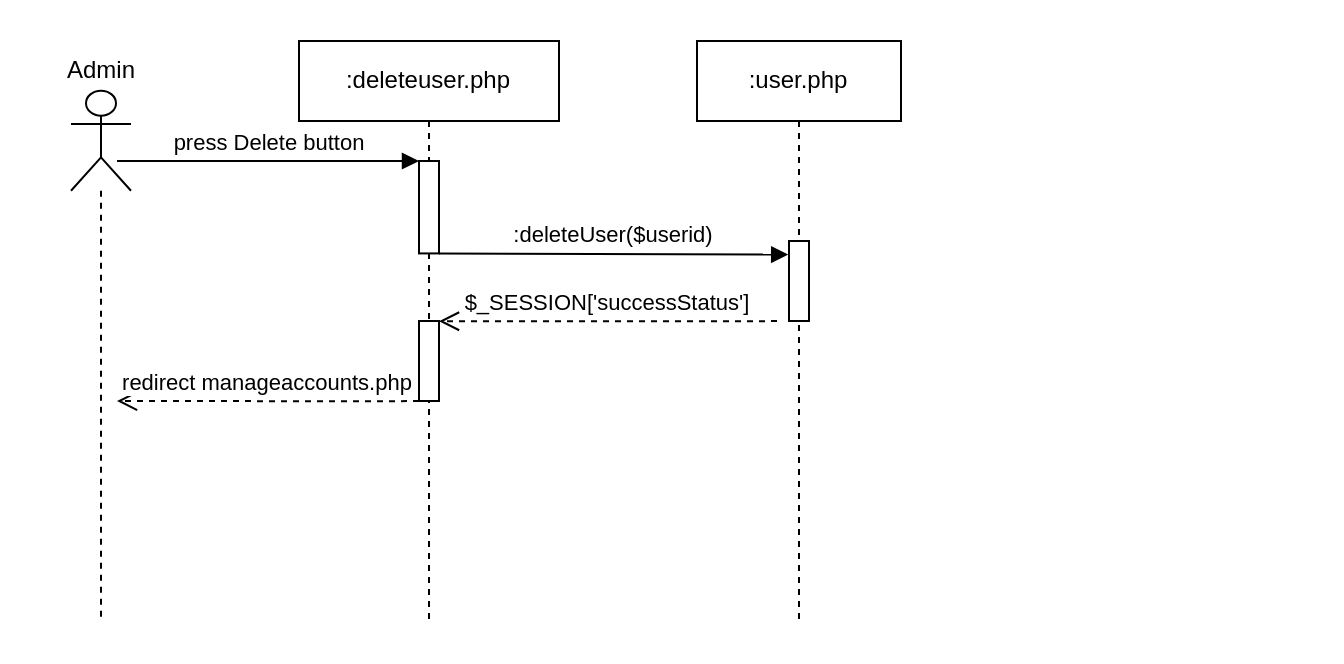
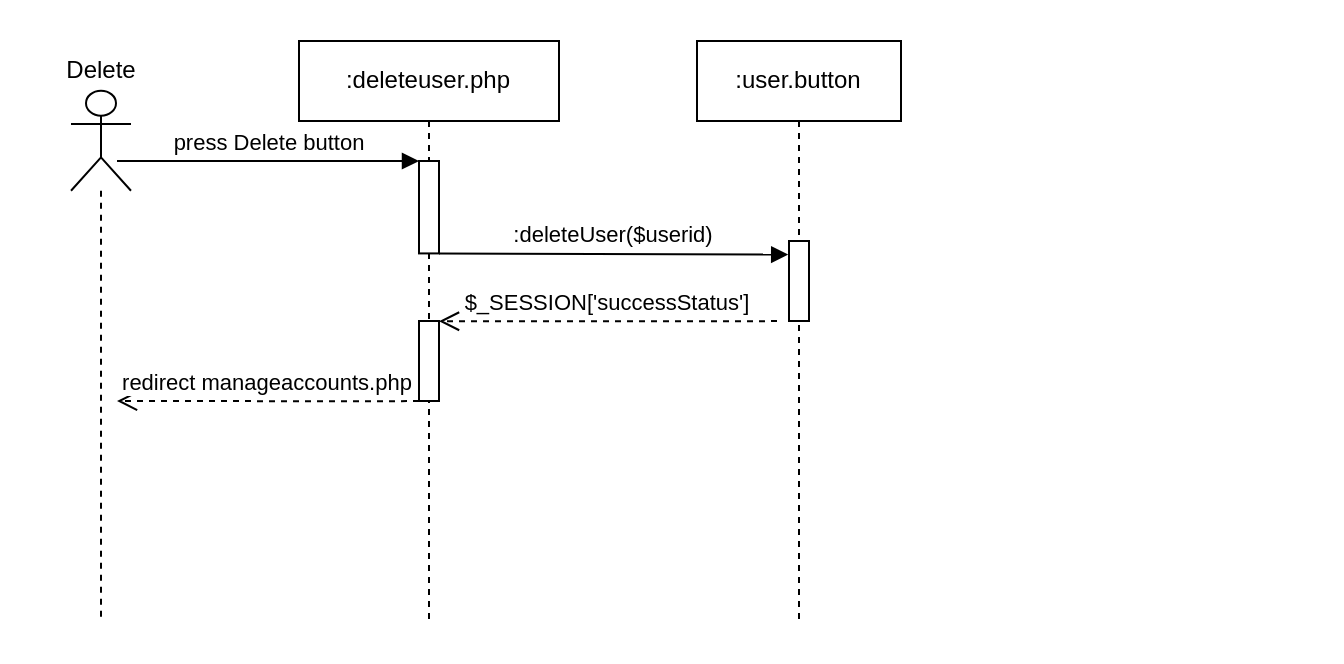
  <mxCell id="0" />
  <mxCell id="1" parent="0" />
  <mxCell id="2" value="" style="group" parent="1" vertex="1" connectable="0"><mxGeometry x="20" y="20" width="630" height="290" as="geometry" /></mxCell>
- <mxCell id="3" value=":user.php" style="shape=umlLifeline;perimeter=lifelinePerimeter;whiteSpace=wrap;html=1;container=0;collapsible=0;recursiveResize=0;outlineConnect=0;" parent="2" vertex="1"><mxGeometry x="328" width="102" height="290.0" as="geometry" /></mxCell>
+ <mxCell id="3" value=":user.button" style="shape=umlLifeline;perimeter=lifelinePerimeter;whiteSpace=wrap;html=1;container=0;collapsible=0;recursiveResize=0;outlineConnect=0;" parent="2" vertex="1"><mxGeometry x="328" width="102" height="290.0" as="geometry" /></mxCell>
  <mxCell id="4" value="$_SESSION['successStatus']" style="html=1;verticalAlign=bottom;endArrow=open;dashed=1;endSize=8;rounded=0;elbow=vertical;" parent="2" target="15" edge="1"><mxGeometry x="0.004" relative="1" as="geometry"><mxPoint x="368" y="140" as="sourcePoint" /><mxPoint x="264" y="140" as="targetPoint" /><mxPoint as="offset" /><Array as="points"><mxPoint x="361" y="140.133" /></Array></mxGeometry></mxCell>
  <mxCell id="5" value="" style="html=1;points=[];perimeter=orthogonalPerimeter;container=0;" parent="2" vertex="1"><mxGeometry x="374" y="100.0" width="10" height="40" as="geometry" /></mxCell>
  <mxCell id="6" value=":deleteUser($userid)" style="html=1;verticalAlign=bottom;endArrow=block;rounded=0;exitX=0.86;exitY=0.995;exitDx=0;exitDy=0;exitPerimeter=0;entryX=-0.04;entryY=0.144;entryDx=0;entryDy=0;entryPerimeter=0;" parent="2" edge="1"><mxGeometry width="80" relative="1" as="geometry"><mxPoint x="199.0" y="106.207" as="sourcePoint" /><mxPoint x="373.6" y="106.79" as="targetPoint" /></mxGeometry></mxCell>
  <mxCell id="7" value="press Delete button" style="html=1;verticalAlign=bottom;endArrow=block;rounded=0;elbow=vertical;entryX=-0.1;entryY=0.007;entryDx=0;entryDy=0;entryPerimeter=0;" parent="2" edge="1"><mxGeometry width="80" relative="1" as="geometry"><mxPoint x="38" y="60" as="sourcePoint" /><mxPoint x="189" y="60.002" as="targetPoint" /><mxPoint as="offset" /></mxGeometry></mxCell>
  <mxCell id="8" value="" style="group" parent="2" vertex="1" connectable="0"><mxGeometry width="60" height="290.0" as="geometry" /></mxCell>
  <mxCell id="9" value="" style="shape=umlLifeline;participant=umlActor;perimeter=lifelinePerimeter;whiteSpace=wrap;html=1;container=0;collapsible=0;recursiveResize=0;verticalAlign=top;spacingTop=36;outlineConnect=0;fontFamily=Helvetica;fontSize=12;fontColor=default;align=center;strokeColor=default;fillColor=default;size=50;" parent="8" vertex="1"><mxGeometry x="15" y="24.857" width="30" height="265.143" as="geometry" /></mxCell>
- <mxCell id="10" value="Admin" style="text;html=1;align=center;verticalAlign=middle;resizable=0;points=[];autosize=1;strokeColor=none;fillColor=none;container=0;" parent="8" vertex="1"><mxGeometry width="60" height="30" as="geometry" /></mxCell>
+ <mxCell id="10" value="Delete" style="text;html=1;align=center;verticalAlign=middle;resizable=0;points=[];autosize=1;strokeColor=none;fillColor=none;container=0;" parent="8" vertex="1"><mxGeometry width="60" height="30" as="geometry" /></mxCell>
  <mxCell id="11" value="" style="group" parent="2" vertex="1" connectable="0"><mxGeometry x="129" width="130" height="290.0" as="geometry" /></mxCell>
  <mxCell id="12" value=":deleteuser.php" style="shape=umlLifeline;perimeter=lifelinePerimeter;whiteSpace=wrap;html=1;container=0;collapsible=0;recursiveResize=0;outlineConnect=0;" parent="11" vertex="1"><mxGeometry width="130" height="290.0" as="geometry" /></mxCell>
  <mxCell id="13" value="" style="group" parent="11" vertex="1" connectable="0"><mxGeometry x="60" y="60" width="56" height="46.21" as="geometry" /></mxCell>
  <mxCell id="14" value="" style="html=1;points=[];perimeter=orthogonalPerimeter;container=0;" parent="13" vertex="1"><mxGeometry width="10" height="46.21" as="geometry" /></mxCell>
  <mxCell id="15" value="" style="html=1;points=[];perimeter=orthogonalPerimeter;container=0;" parent="11" vertex="1"><mxGeometry x="60" y="140" width="10" height="40" as="geometry" /></mxCell>
  <mxCell id="16" value="redirect manageaccounts.php" style="html=1;verticalAlign=bottom;endArrow=open;dashed=1;endSize=8;rounded=0;elbow=vertical;" parent="2" edge="1"><mxGeometry x="0.004" relative="1" as="geometry"><mxPoint x="189" y="180" as="sourcePoint" /><mxPoint x="38" y="180" as="targetPoint" /><mxPoint as="offset" /><Array as="points"><mxPoint x="176" y="180.133" /></Array></mxGeometry></mxCell>
